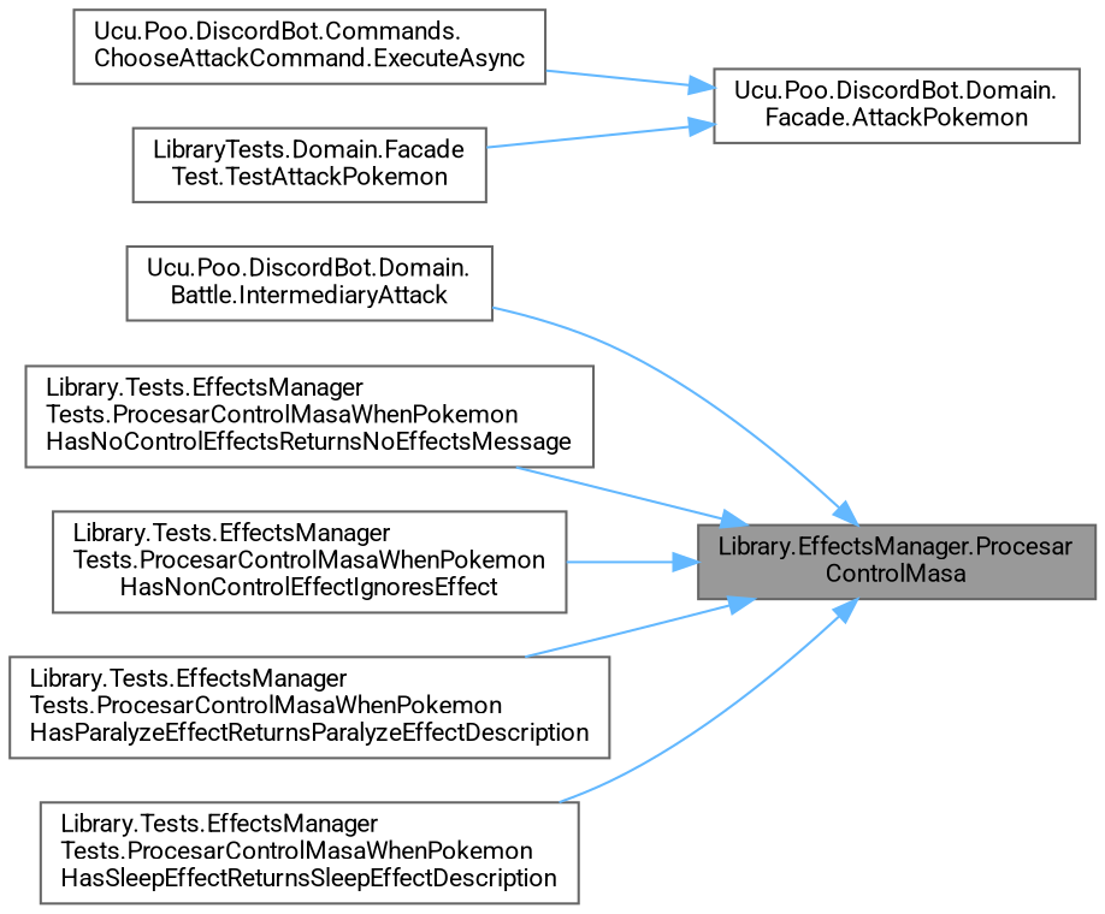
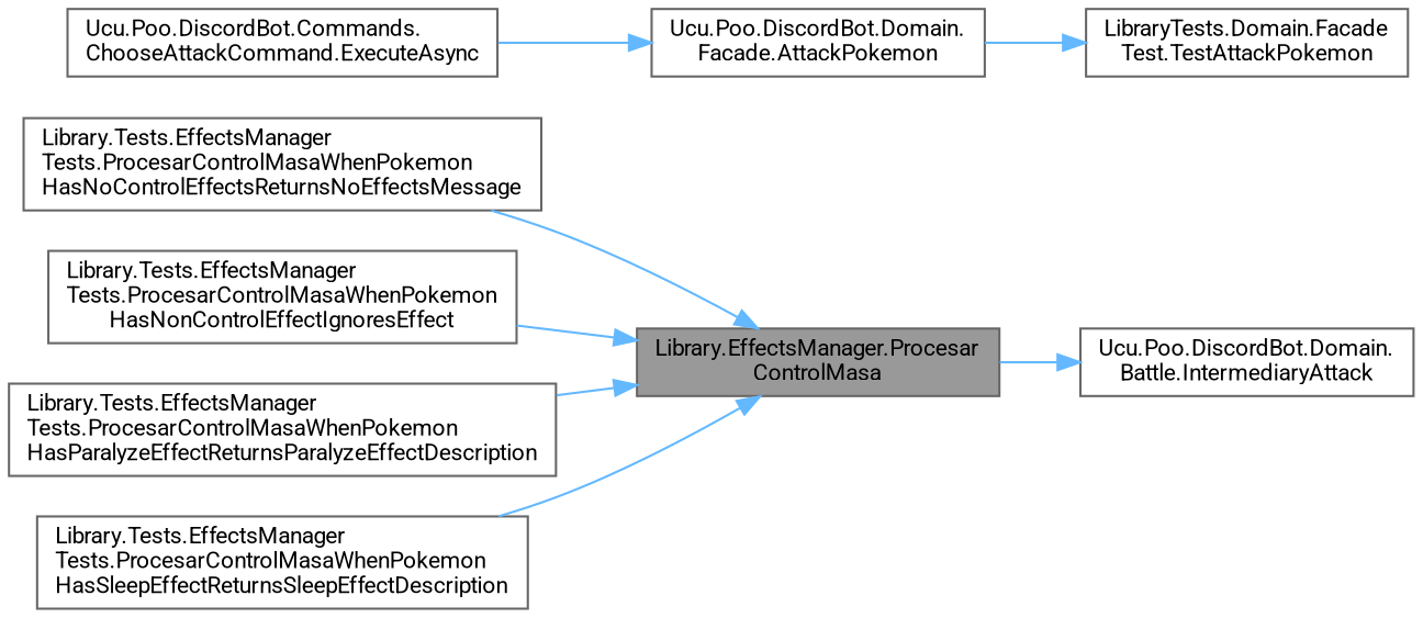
  digraph {
    fontname=Roboto
    rankdir=RL
    node [color=grey40 fillcolor=white fontname=Roboto fontsize=10 shape=box style=filled]
    edge [color=steelblue1 dir=back fontname=Roboto fontsize=10 labelfontname=Helvetica labelfontsize=10 style=solid]
    n1 [color=gray40 fillcolor=grey60 fontcolor=black height=0.2 label="Library.EffectsManager.Procesar\lControlMasa" width=0.4]
    n2 [height=0.2 label="Ucu.Poo.DiscordBot.Domain.\lBattle.IntermediaryAttack" width=0.4]
    n3 [height=0.2 label="Library.Tests.EffectsManager\lTests.ProcesarControlMasaWhenPokemon\lHasNoControlEffectsReturnsNoEffectsMessage" width=0.4]
    n4 [height=0.2 label="Library.Tests.EffectsManager\lTests.ProcesarControlMasaWhenPokemon\lHasNonControlEffectIgnoresEffect" width=0.4]
    n5 [height=0.2 label="Library.Tests.EffectsManager\lTests.ProcesarControlMasaWhenPokemon\lHasParalyzeEffectReturnsParalyzeEffectDescription" width=0.4]
    n6 [height=0.2 label="Library.Tests.EffectsManager\lTests.ProcesarControlMasaWhenPokemon\lHasSleepEffectReturnsSleepEffectDescription" width=0.4]
    n7 [height=0.2 label="Ucu.Poo.DiscordBot.Domain.\lFacade.AttackPokemon" width=0.4]
    n8 [height=0.2 label="Ucu.Poo.DiscordBot.Commands.\lChooseAttackCommand.ExecuteAsync" width=0.4]
    n9 [height=0.2 label="LibraryTests.Domain.Facade\lTest.TestAttackPokemon" width=0.4]
-   n1 -> n2
+   n2 -> n1
    n1 -> n3
    n1 -> n4
    n1 -> n5
    n1 -> n6
    n7 -> n8
-   n7 -> n9
+   n9 -> n7
  }
